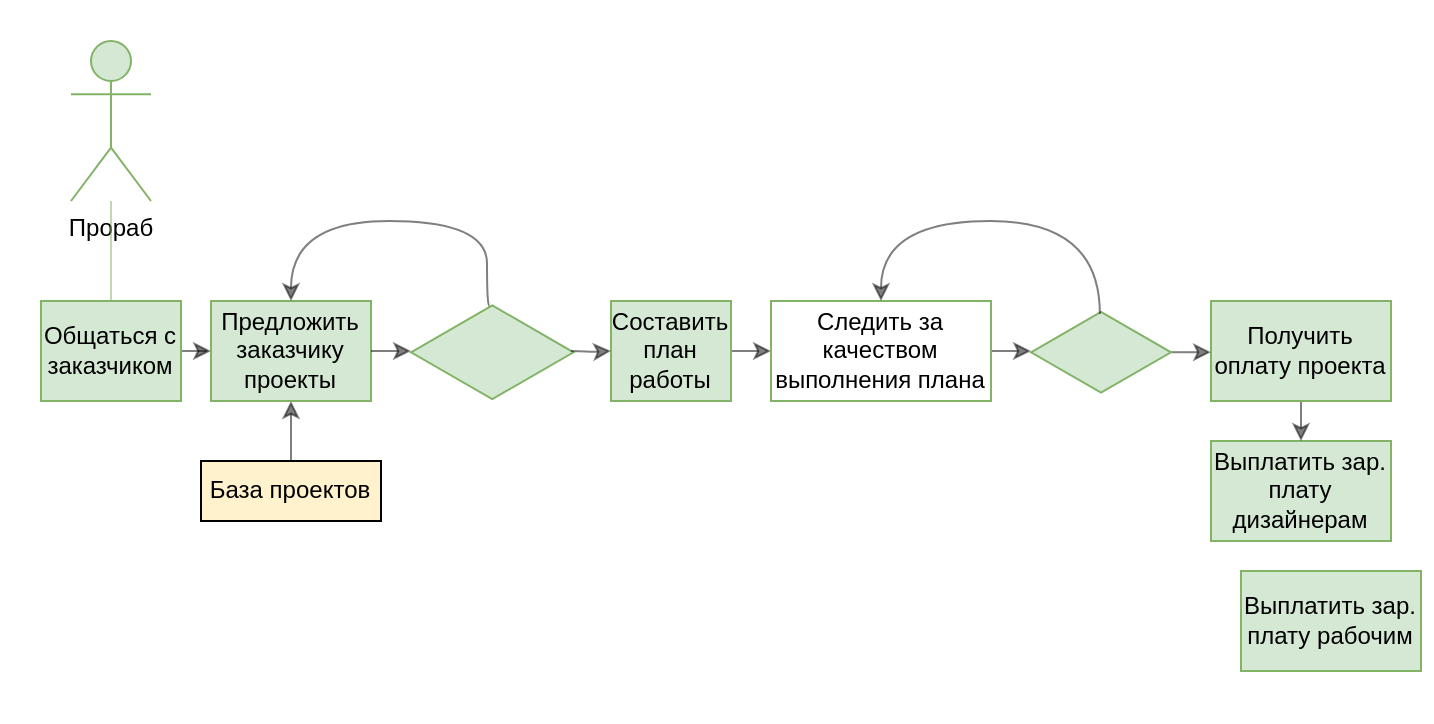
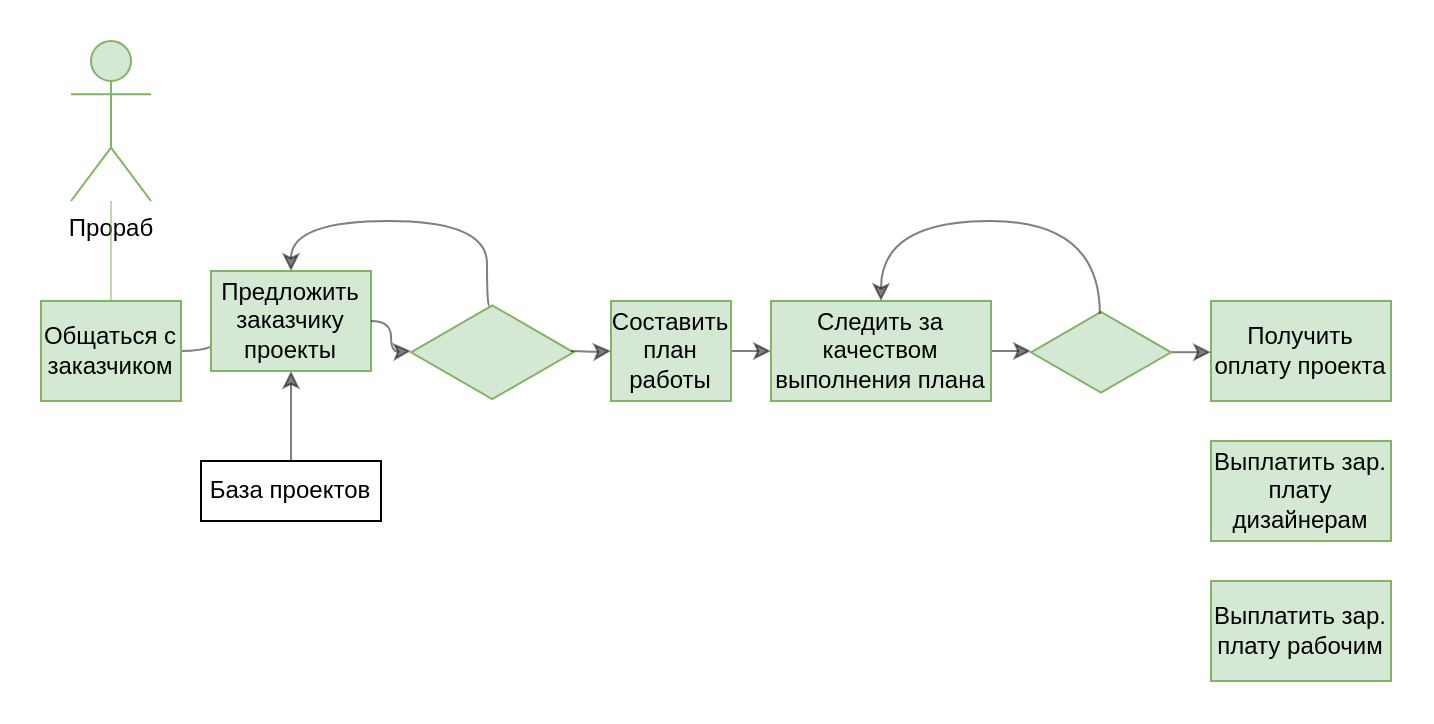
  <mxCell id="0" />
  <mxCell id="1" parent="0" />
  <mxCell id="2" value="Прораб" style="shape=umlActor;verticalLabelPosition=bottom;verticalAlign=top;html=1;outlineConnect=0;fillColor=#d5e8d4;strokeColor=#82b366;" parent="1" vertex="1"><mxGeometry x="35" y="20" width="40" height="80" as="geometry" /></mxCell>
  <mxCell id="3" value="" style="edgeStyle=orthogonalEdgeStyle;curved=1;orthogonalLoop=1;jettySize=auto;html=1;opacity=50;" parent="1" source="4" target="8" edge="1"><mxGeometry relative="1" as="geometry" /></mxCell>
  <mxCell id="4" value="Общаться с заказчиком" style="rounded=0;whiteSpace=wrap;html=1;fillColor=#d5e8d4;strokeColor=#82b366;" parent="1" vertex="1"><mxGeometry x="20" y="150" width="70" height="50" as="geometry" /></mxCell>
  <mxCell id="5" value="" style="endArrow=none;html=1;edgeStyle=orthogonalEdgeStyle;exitX=0.5;exitY=0;exitDx=0;exitDy=0;fillColor=#d5e8d4;strokeColor=#82b366;curved=1;opacity=50;" parent="1" source="4" edge="1"><mxGeometry width="50" height="50" relative="1" as="geometry"><mxPoint x="205" y="180" as="sourcePoint" /><mxPoint x="55" y="100" as="targetPoint" /></mxGeometry></mxCell>
  <mxCell id="6" value="" style="edgeStyle=orthogonalEdgeStyle;curved=1;orthogonalLoop=1;jettySize=auto;html=1;opacity=50;" parent="1" source="7" target="8" edge="1"><mxGeometry relative="1" as="geometry" /></mxCell>
- <mxCell id="7" value="База проектов" style="rounded=0;whiteSpace=wrap;html=1;fillColor=#fff2cc;" parent="1" vertex="1"><mxGeometry x="100" y="230" width="90" height="30" as="geometry" /></mxCell>
- <mxCell id="8" value="Предложить заказчику проекты" style="rounded=0;whiteSpace=wrap;html=1;fillColor=#d5e8d4;strokeColor=#82b366;" parent="1" vertex="1"><mxGeometry x="105" y="150" width="80" height="50" as="geometry" /></mxCell>
+ <mxCell id="7" value="База проектов" style="rounded=0;whiteSpace=wrap;html=1;" parent="1" vertex="1"><mxGeometry x="100" y="230" width="90" height="30" as="geometry" /></mxCell>
+ <mxCell id="8" value="Предложить заказчику проекты" style="rounded=0;whiteSpace=wrap;html=1;fillColor=#d5e8d4;strokeColor=#82b366;" parent="1" vertex="1"><mxGeometry x="105" y="135" width="80" height="50" as="geometry" /></mxCell>
  <mxCell id="9" value="" style="edgeStyle=orthogonalEdgeStyle;curved=1;orthogonalLoop=1;jettySize=auto;html=1;opacity=50;" parent="1" source="10" target="12" edge="1"><mxGeometry relative="1" as="geometry" /></mxCell>
  <mxCell id="10" value="Составить план работы" style="rounded=0;whiteSpace=wrap;html=1;fillColor=#d5e8d4;strokeColor=#82b366;" parent="1" vertex="1"><mxGeometry x="305" y="150" width="60" height="50" as="geometry" /></mxCell>
  <mxCell id="11" value="" style="edgeStyle=orthogonalEdgeStyle;curved=1;orthogonalLoop=1;jettySize=auto;html=1;opacity=50;" parent="1" source="12" target="22" edge="1"><mxGeometry relative="1" as="geometry" /></mxCell>
- <mxCell id="12" value="Следить за качеством выполнения плана" style="rounded=0;whiteSpace=wrap;html=1;fillColor=#ffffff;strokeColor=#82b366;" parent="1" vertex="1"><mxGeometry x="385" y="150" width="110" height="50" as="geometry" /></mxCell>
+ <mxCell id="12" value="Следить за качеством выполнения плана" style="rounded=0;whiteSpace=wrap;html=1;fillColor=#d5e8d4;strokeColor=#82b366;" parent="1" vertex="1"><mxGeometry x="385" y="150" width="110" height="50" as="geometry" /></mxCell>
  <mxCell id="13" value="Выплатить зар. плату дизайнерам" style="rounded=0;whiteSpace=wrap;html=1;fillColor=#d5e8d4;strokeColor=#82b366;" parent="1" vertex="1"><mxGeometry x="605" y="220" width="90" height="50" as="geometry" /></mxCell>
- <mxCell id="14" value="Выплатить зар. плату рабочим" style="rounded=0;whiteSpace=wrap;html=1;fillColor=#d5e8d4;strokeColor=#82b366;" parent="1" vertex="1"><mxGeometry x="620" y="285" width="90" height="50" as="geometry" /></mxCell>
+ <mxCell id="14" value="Выплатить зар. плату рабочим" style="rounded=0;whiteSpace=wrap;html=1;fillColor=#d5e8d4;strokeColor=#82b366;" parent="1" vertex="1"><mxGeometry x="605" y="290" width="90" height="50" as="geometry" /></mxCell>
  <mxCell id="15" value="" style="html=1;whiteSpace=wrap;aspect=fixed;shape=isoRectangle;fillColor=#d5e8d4;strokeColor=#82b366;" parent="1" vertex="1"><mxGeometry x="205" y="151.25" width="81.25" height="48.75" as="geometry" /></mxCell>
  <mxCell id="16" value="" style="endArrow=classic;html=1;opacity=50;edgeStyle=orthogonalEdgeStyle;curved=1;exitX=1;exitY=0.5;exitDx=0;exitDy=0;" parent="1" source="8" edge="1"><mxGeometry width="50" height="50" relative="1" as="geometry"><mxPoint x="345" y="180" as="sourcePoint" /><mxPoint x="205" y="175" as="targetPoint" /></mxGeometry></mxCell>
  <mxCell id="17" value="" style="endArrow=classic;html=1;opacity=50;edgeStyle=orthogonalEdgeStyle;curved=1;exitX=0.482;exitY=0.025;exitDx=0;exitDy=0;exitPerimeter=0;entryX=0.5;entryY=0;entryDx=0;entryDy=0;" parent="1" source="15" target="8" edge="1"><mxGeometry width="50" height="50" relative="1" as="geometry"><mxPoint x="345" y="180" as="sourcePoint" /><mxPoint x="395" y="130" as="targetPoint" /><Array as="points"><mxPoint x="243" y="110" /><mxPoint x="145" y="110" /></Array></mxGeometry></mxCell>
  <mxCell id="18" value="" style="endArrow=classic;html=1;opacity=50;edgeStyle=orthogonalEdgeStyle;curved=1;entryX=0;entryY=0.5;entryDx=0;entryDy=0;" parent="1" target="10" edge="1"><mxGeometry width="50" height="50" relative="1" as="geometry"><mxPoint x="285" y="175" as="sourcePoint" /><mxPoint x="395" y="130" as="targetPoint" /></mxGeometry></mxCell>
- <mxCell id="19" style="edgeStyle=orthogonalEdgeStyle;curved=1;orthogonalLoop=1;jettySize=auto;html=1;exitX=0.5;exitY=1;exitDx=0;exitDy=0;entryX=0.5;entryY=0;entryDx=0;entryDy=0;opacity=50;" parent="1" source="20" target="13" edge="1"><mxGeometry relative="1" as="geometry" /></mxCell>
  <mxCell id="20" value="Получить оплату проекта" style="rounded=0;whiteSpace=wrap;html=1;fillColor=#d5e8d4;strokeColor=#82b366;" parent="1" vertex="1"><mxGeometry x="605" y="150" width="90" height="50" as="geometry" /></mxCell>
  <mxCell id="21" value="" style="edgeStyle=orthogonalEdgeStyle;curved=1;orthogonalLoop=1;jettySize=auto;html=1;opacity=50;" parent="1" source="22" target="20" edge="1"><mxGeometry relative="1" as="geometry" /></mxCell>
  <mxCell id="22" value="" style="html=1;whiteSpace=wrap;aspect=fixed;shape=isoRectangle;fillColor=#d5e8d4;strokeColor=#82b366;" parent="1" vertex="1"><mxGeometry x="515" y="154.63" width="70" height="42" as="geometry" /></mxCell>
  <mxCell id="23" value="" style="curved=1;endArrow=classic;html=1;opacity=50;edgeStyle=orthogonalEdgeStyle;exitX=0.492;exitY=0.043;exitDx=0;exitDy=0;exitPerimeter=0;entryX=0.5;entryY=0;entryDx=0;entryDy=0;" parent="1" source="22" target="12" edge="1"><mxGeometry width="50" height="50" relative="1" as="geometry"><mxPoint x="345" y="180" as="sourcePoint" /><mxPoint x="395" y="130" as="targetPoint" /><Array as="points"><mxPoint x="549" y="110" /><mxPoint x="440" y="110" /></Array></mxGeometry></mxCell>
